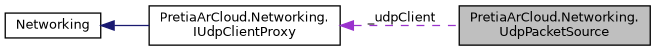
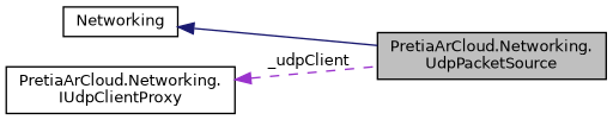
  digraph {
    rankdir=LR
    node [color=black fillcolor=white fontname=Helvetica fontsize=10 shape=record style=filled]
    edge [dir=back fontname=Helvetica fontsize=10 labelfontname=Helvetica labelfontsize=10]
    n1 [fillcolor=grey75 fontcolor=black height=0.2 label="PretiaArCloud.Networking.\lUdpPacketSource" width=0.4]
    n2 [height=0.2 label=Networking width=0.4]
    n3 [height=0.2 label="PretiaArCloud.Networking.\lIUdpClientProxy" width=0.4]
-   n2 -> n3 [color=midnightblue style=solid]
+   n2 -> n1 [color=midnightblue style=solid]
    n3 -> n1 [color=darkorchid3 label=" _udpClient" style=dashed]
  }
